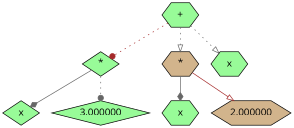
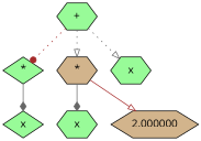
  digraph {
    fontname="Open Sans"
    node [fillcolor=palegreen shape=hexagon style=filled fontname="Open Sans"]
    edge [color=gray40 style=dotted arrowhead=onormal fontname="Open Sans"]
    n1 [label="+"]
    n2 [label="*" shape=diamond]
    n3 [fillcolor=tan label="*"]
    n4 [label=x]
    n5 [label=x shape=diamond]
-   n6 [label=3.000000 shape=diamond]
    n7 [label=x]
    n8 [fillcolor=tan label=2.000000]
    n1 -> n2 [color=brown arrowhead=dot]
    n1 -> n3
    n1 -> n4
    n2 -> n5 [style=solid arrowhead=diamond]
-   n2 -> n6 [arrowhead=dot]
    n3 -> n7 [style=solid arrowhead=diamond]
    n3 -> n8 [color=brown style=solid]
  }
